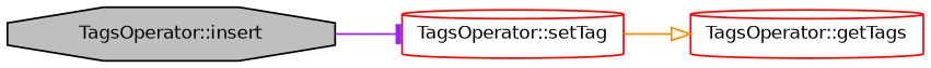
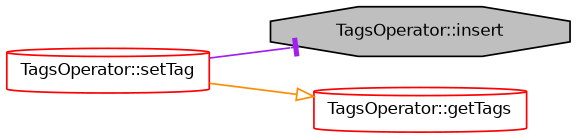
  digraph {
    rankdir=LR
    node [color=red fillcolor=white fontname=Helvetica fontsize=10 shape=cylinder style=filled]
    edge [fontname=Helvetica fontsize=10 labelfontname=Helvetica labelfontsize=10 style=solid]
    n1 [color=black fillcolor=grey75 fontcolor=black height=0.2 label="TagsOperator::insert" shape=octagon width=0.4]
    n2 [height=0.2 label="TagsOperator::setTag" width=0.4]
    n3 [height=0.2 label="TagsOperator::getTags" width=0.4]
-   n1 -> n2 [arrowhead=tee color=purple]
+   n2 -> n1 [arrowhead=tee color=purple]
    n2 -> n3 [arrowhead=onormal color=darkorange]
  }
